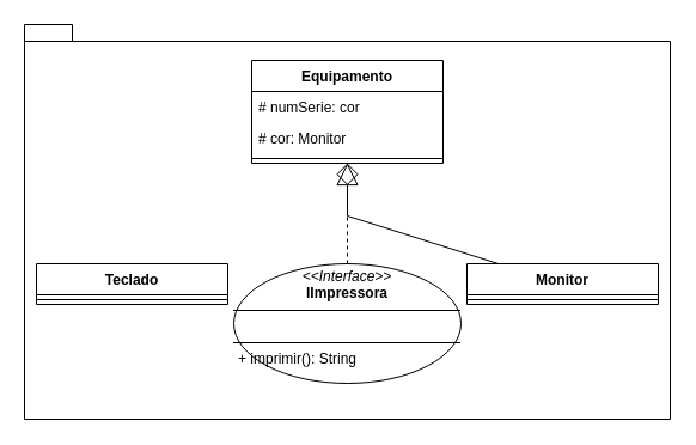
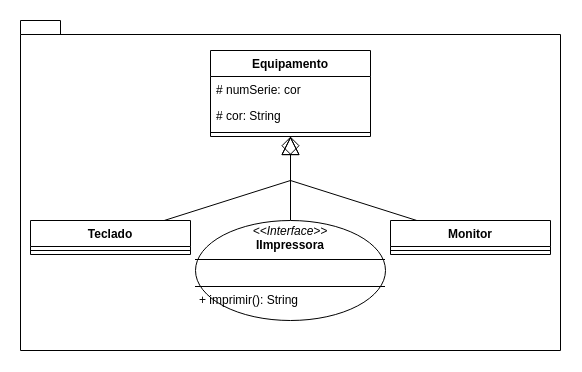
  <mxCell id="0" />
  <mxCell id="1" parent="0" />
  <mxCell id="2" value="" style="shape=folder;fontStyle=1;spacingTop=10;tabWidth=40;tabHeight=14;tabPosition=left;html=1;whiteSpace=wrap;" vertex="1" parent="1"><mxGeometry y="20" width="540" height="330" as="geometry" x="20" /></mxCell>
  <mxCell id="3" value="Equipamento" style="swimlane;fontStyle=1;align=center;verticalAlign=top;childLayout=stackLayout;horizontal=1;startSize=26;horizontalStack=0;resizeParent=1;resizeParentMax=0;resizeLast=0;collapsible=1;marginBottom=0;whiteSpace=wrap;html=1;" vertex="1" parent="1"><mxGeometry x="210" y="50" width="160" height="86" as="geometry" /></mxCell>
  <mxCell id="4" value="# numSerie: cor" style="text;strokeColor=none;fillColor=none;align=left;verticalAlign=top;spacingLeft=4;spacingRight=4;overflow=hidden;rotatable=0;points=[[0,0.5],[1,0.5]];portConstraint=eastwest;whiteSpace=wrap;html=1;" vertex="1" parent="3"><mxGeometry y="26" width="160" height="26" as="geometry" /></mxCell>
- <mxCell id="5" value="# cor: Monitor" style="text;strokeColor=none;fillColor=none;align=left;verticalAlign=top;spacingLeft=4;spacingRight=4;overflow=hidden;rotatable=0;points=[[0,0.5],[1,0.5]];portConstraint=eastwest;whiteSpace=wrap;html=1;" vertex="1" parent="3"><mxGeometry y="52" width="160" height="26" as="geometry" /></mxCell>
+ <mxCell id="5" value="# cor: String" style="text;strokeColor=none;fillColor=none;align=left;verticalAlign=top;spacingLeft=4;spacingRight=4;overflow=hidden;rotatable=0;points=[[0,0.5],[1,0.5]];portConstraint=eastwest;whiteSpace=wrap;html=1;" vertex="1" parent="3"><mxGeometry y="52" width="160" height="26" as="geometry" /></mxCell>
  <mxCell id="6" value="" style="line;strokeWidth=1;fillColor=none;align=left;verticalAlign=middle;spacingTop=-1;spacingLeft=3;spacingRight=3;rotatable=0;labelPosition=right;points=[];portConstraint=eastwest;strokeColor=inherit;" vertex="1" parent="3"><mxGeometry y="78" width="160" height="8" as="geometry" /></mxCell>
  <mxCell id="7" value="Teclado" style="swimlane;fontStyle=1;align=center;verticalAlign=top;childLayout=stackLayout;horizontal=1;startSize=26;horizontalStack=0;resizeParent=1;resizeParentMax=0;resizeLast=0;collapsible=1;marginBottom=0;whiteSpace=wrap;html=1;" vertex="1" parent="1"><mxGeometry x="30" y="220" width="160" height="34" as="geometry" /></mxCell>
  <mxCell id="8" value="" style="line;strokeWidth=1;fillColor=none;align=left;verticalAlign=middle;spacingTop=-1;spacingLeft=3;spacingRight=3;rotatable=0;labelPosition=right;points=[];portConstraint=eastwest;strokeColor=inherit;" vertex="1" parent="7"><mxGeometry y="26" width="160" height="8" as="geometry" /></mxCell>
  <mxCell id="9" value="Monitor" style="swimlane;fontStyle=1;align=center;verticalAlign=top;childLayout=stackLayout;horizontal=1;startSize=26;horizontalStack=0;resizeParent=1;resizeParentMax=0;resizeLast=0;collapsible=1;marginBottom=0;whiteSpace=wrap;html=1;" vertex="1" parent="1"><mxGeometry x="390" y="220" width="160" height="34" as="geometry" /></mxCell>
  <mxCell id="10" value="" style="line;strokeWidth=1;fillColor=none;align=left;verticalAlign=middle;spacingTop=-1;spacingLeft=3;spacingRight=3;rotatable=0;labelPosition=right;points=[];portConstraint=eastwest;strokeColor=inherit;" vertex="1" parent="9"><mxGeometry y="26" width="160" height="8" as="geometry" /></mxCell>
- <mxCell id="12" value="" style="endArrow=block;endSize=16;endFill=0;html=1;rounded=0;dashed=1;" edge="1" parent="1" source="14" target="3"><mxGeometry width="160" relative="1" as="geometry"><mxPoint x="290" y="220" as="sourcePoint" /><mxPoint x="267" y="146" as="targetPoint" /></mxGeometry></mxCell>
+ <mxCell id="11" value="" style="endArrow=block;endSize=16;endFill=0;html=1;rounded=0;" edge="1" parent="1" source="7" target="3"><mxGeometry width="160" relative="1" as="geometry"><mxPoint x="350" y="200" as="sourcePoint" /><mxPoint x="510" y="200" as="targetPoint" /><Array as="points"><mxPoint x="290" y="180" /></Array></mxGeometry></mxCell>
+ <mxCell id="12" value="" style="endArrow=block;endSize=16;endFill=0;html=1;rounded=0;" edge="1" parent="1" source="14" target="3"><mxGeometry width="160" relative="1" as="geometry"><mxPoint x="290" y="220" as="sourcePoint" /><mxPoint x="267" y="146" as="targetPoint" /></mxGeometry></mxCell>
  <mxCell id="13" value="" style="endArrow=diamond;endSize=16;endFill=0;html=1;rounded=0;" edge="1" parent="1" source="9" target="3"><mxGeometry width="160" relative="1" as="geometry"><mxPoint x="155" y="240" as="sourcePoint" /><mxPoint x="277" y="156" as="targetPoint" /><Array as="points"><mxPoint x="290" y="180" /></Array></mxGeometry></mxCell>
  <mxCell id="14" value="&lt;p style=&quot;margin:0px;margin-top:4px;text-align:center;&quot;&gt;&lt;i&gt;&amp;lt;&amp;lt;Interface&amp;gt;&amp;gt;&lt;/i&gt;&lt;br&gt;&lt;b&gt;IImpressora&lt;/b&gt;&lt;/p&gt;&lt;hr size=&quot;1&quot; style=&quot;border-style:solid;&quot;&gt;&lt;p style=&quot;margin:0px;margin-left:4px;&quot;&gt;&lt;br&gt;&lt;/p&gt;&lt;hr size=&quot;1&quot; style=&quot;border-style:solid;&quot;&gt;&lt;p style=&quot;margin:0px;margin-left:4px;&quot;&gt;+ imprimir(): String&lt;br&gt;&lt;br&gt;&lt;/p&gt;" style="ellipse;verticalAlign=top;align=left;overflow=fill;html=1;whiteSpace=wrap;" vertex="1" parent="1"><mxGeometry x="195" y="220" width="190" height="100" as="geometry" /></mxCell>
